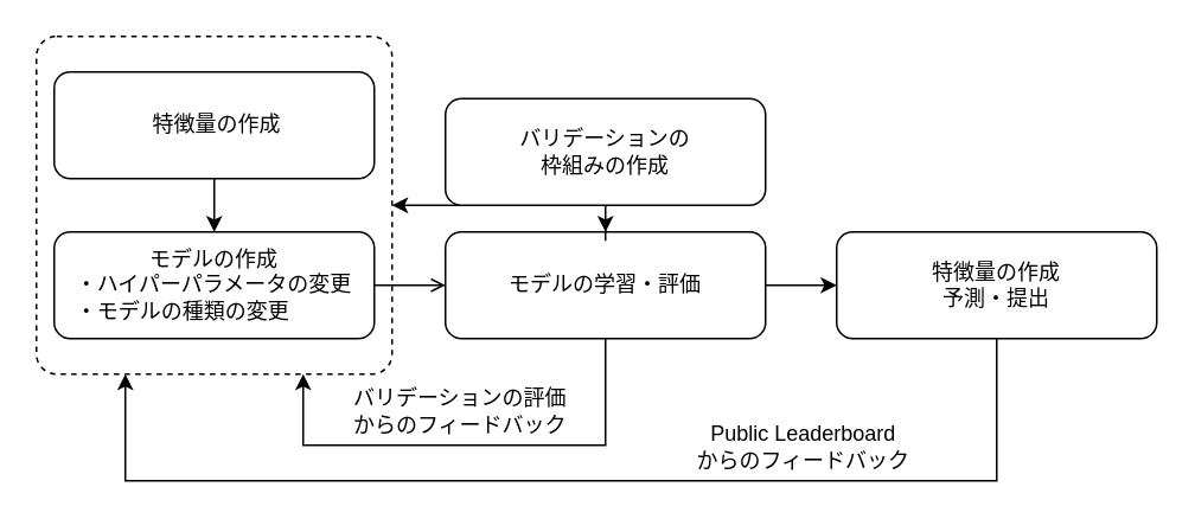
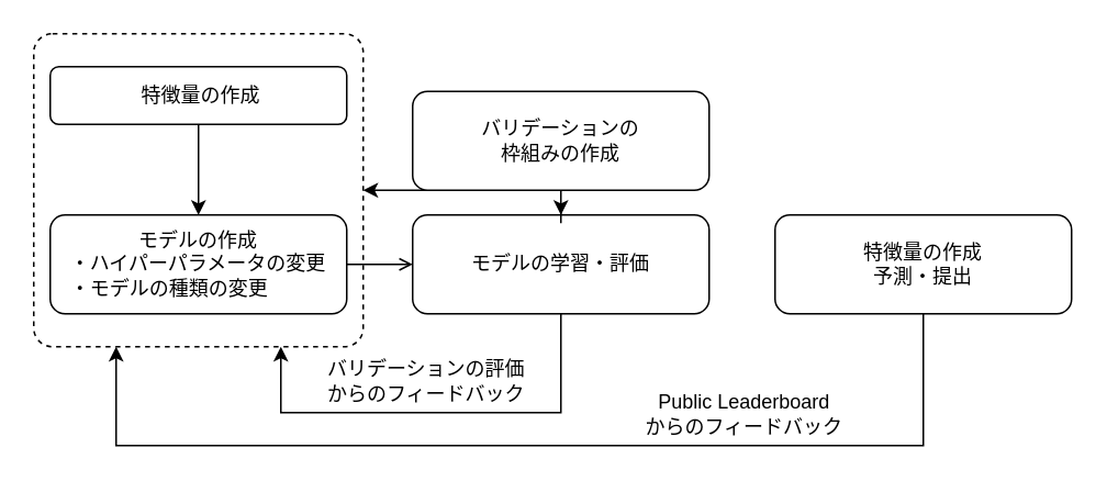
  <mxCell id="0" />
  <mxCell id="1" parent="0" />
  <mxCell id="2" value="" style="rounded=1;whiteSpace=wrap;html=1;dashed=1;arcSize=6;" vertex="1" parent="1"><mxGeometry x="20" y="20" width="200" height="190" as="geometry" /></mxCell>
  <mxCell id="3" value="" style="edgeStyle=orthogonalEdgeStyle;rounded=0;orthogonalLoop=1;jettySize=auto;html=1;endArrow=classic;endFill=1;" edge="1" parent="1" source="4" target="6"><mxGeometry relative="1" as="geometry" /></mxCell>
- <mxCell id="4" value="&amp;nbsp;特徴量の作成" style="rounded=1;whiteSpace=wrap;html=1;fontSize=12;glass=0;strokeWidth=1;shadow=0;" parent="1" vertex="1"><mxGeometry x="30" y="40" width="180" height="60" as="geometry" /></mxCell>
+ <mxCell id="4" value="&amp;nbsp;特徴量の作成" style="rounded=1;whiteSpace=wrap;html=1;fontSize=12;glass=0;strokeWidth=1;shadow=0;" parent="1" vertex="1"><mxGeometry x="30" y="40" width="180" height="35" as="geometry" /></mxCell>
  <mxCell id="5" value="" style="edgeStyle=orthogonalEdgeStyle;rounded=0;orthogonalLoop=1;jettySize=auto;html=1;endArrow=open;" edge="1" parent="1" source="6" target="10"><mxGeometry relative="1" as="geometry" /></mxCell>
  <mxCell id="6" value="モデルの作成&lt;br&gt;&lt;div style=&quot;text-align: left&quot;&gt;&lt;span&gt;・ハイパーパラメータの変更&lt;/span&gt;&lt;/div&gt;&lt;div style=&quot;text-align: left&quot;&gt;&lt;span&gt;・モデルの種類の変更&lt;/span&gt;&lt;/div&gt;" style="rounded=1;whiteSpace=wrap;html=1;" vertex="1" parent="1"><mxGeometry x="30" y="130" width="180" height="60" as="geometry" /></mxCell>
- <mxCell id="7" value="" style="edgeStyle=orthogonalEdgeStyle;rounded=0;orthogonalLoop=1;jettySize=auto;html=1;endArrow=classic;endFill=1;" edge="1" parent="1" source="10" target="13"><mxGeometry relative="1" as="geometry" /></mxCell>
  <mxCell id="8" style="edgeStyle=orthogonalEdgeStyle;rounded=0;orthogonalLoop=1;jettySize=auto;html=1;entryX=0.75;entryY=1;entryDx=0;entryDy=0;endArrow=classic;endFill=1;" edge="1" parent="1" source="10" target="2"><mxGeometry relative="1" as="geometry"><Array as="points"><mxPoint x="340" y="250" /><mxPoint x="170" y="250" /></Array></mxGeometry></mxCell>
  <mxCell id="9" value="バリデーションの評価&lt;br&gt;からのフィードバック" style="text;html=1;align=center;verticalAlign=middle;resizable=0;points=[];labelBackgroundColor=#ffffff;" vertex="1" connectable="0" parent="8"><mxGeometry x="0.061" y="1" relative="1" as="geometry"><mxPoint y="-21" as="offset" /></mxGeometry></mxCell>
  <mxCell id="10" value="モデルの学習・評価" style="rounded=1;whiteSpace=wrap;html=1;" vertex="1" parent="1"><mxGeometry x="250" y="130" width="180" height="60" as="geometry" /></mxCell>
  <mxCell id="11" value="" style="edgeStyle=orthogonalEdgeStyle;rounded=0;orthogonalLoop=1;jettySize=auto;html=1;endArrow=classic;endFill=1;entryX=0.25;entryY=1;entryDx=0;entryDy=0;" edge="1" parent="1" source="13" target="2"><mxGeometry relative="1" as="geometry"><mxPoint x="560" y="270" as="targetPoint" /><Array as="points"><mxPoint x="560" y="270" /><mxPoint x="70" y="270" /></Array></mxGeometry></mxCell>
  <mxCell id="12" value="Public Leaderboard&lt;br&gt;からのフィードバック" style="text;html=1;align=center;verticalAlign=middle;resizable=0;points=[];labelBackgroundColor=#ffffff;" vertex="1" connectable="0" parent="11"><mxGeometry x="-0.476" relative="1" as="geometry"><mxPoint x="-25" y="-20" as="offset" /></mxGeometry></mxCell>
  <mxCell id="13" value="特徴量の作成&lt;br&gt;予測・提出" style="rounded=1;whiteSpace=wrap;html=1;" vertex="1" parent="1"><mxGeometry x="470" y="130" width="180" height="60" as="geometry" /></mxCell>
  <mxCell id="14" value="" style="edgeStyle=orthogonalEdgeStyle;rounded=0;orthogonalLoop=1;jettySize=auto;html=1;endArrow=classic;endFill=1;exitX=0.217;exitY=0.983;exitDx=0;exitDy=0;exitPerimeter=0;entryX=1;entryY=0.5;entryDx=0;entryDy=0;" edge="1" parent="1" source="16" target="2"><mxGeometry relative="1" as="geometry"><mxPoint x="220" y="60" as="targetPoint" /><Array as="points"><mxPoint x="289" y="115" /></Array></mxGeometry></mxCell>
  <mxCell id="15" value="" style="edgeStyle=orthogonalEdgeStyle;rounded=0;orthogonalLoop=1;jettySize=auto;html=1;endArrow=classic;endFill=1;" edge="1" parent="1" source="16" target="10"><mxGeometry relative="1" as="geometry" /></mxCell>
  <mxCell id="16" value="バリデーションの&lt;br&gt;枠組みの作成" style="rounded=1;whiteSpace=wrap;html=1;" vertex="1" parent="1"><mxGeometry x="250" y="55" width="180" height="60" as="geometry" /></mxCell>
